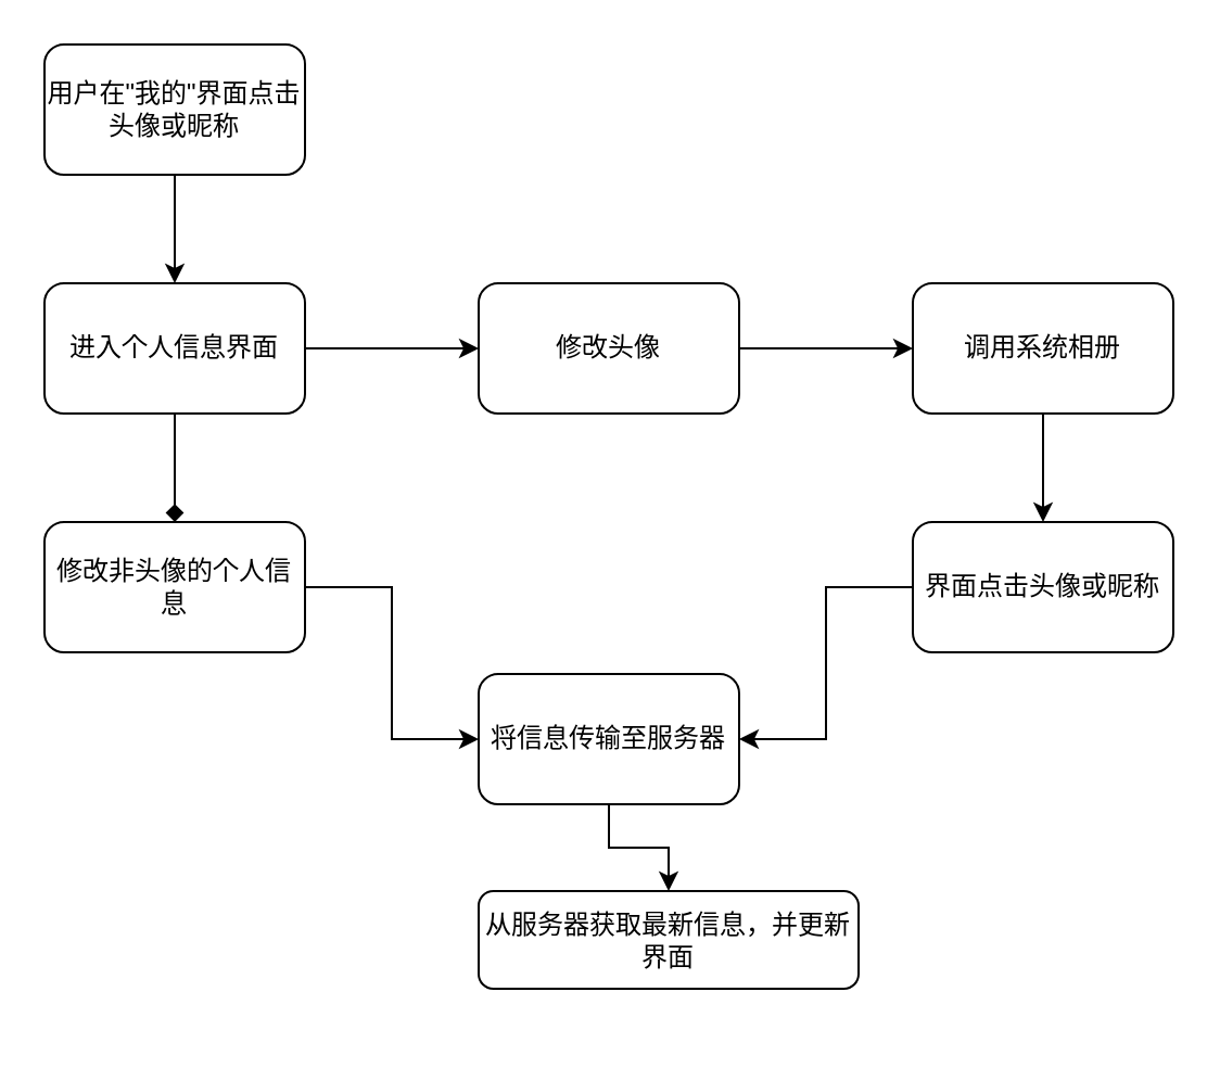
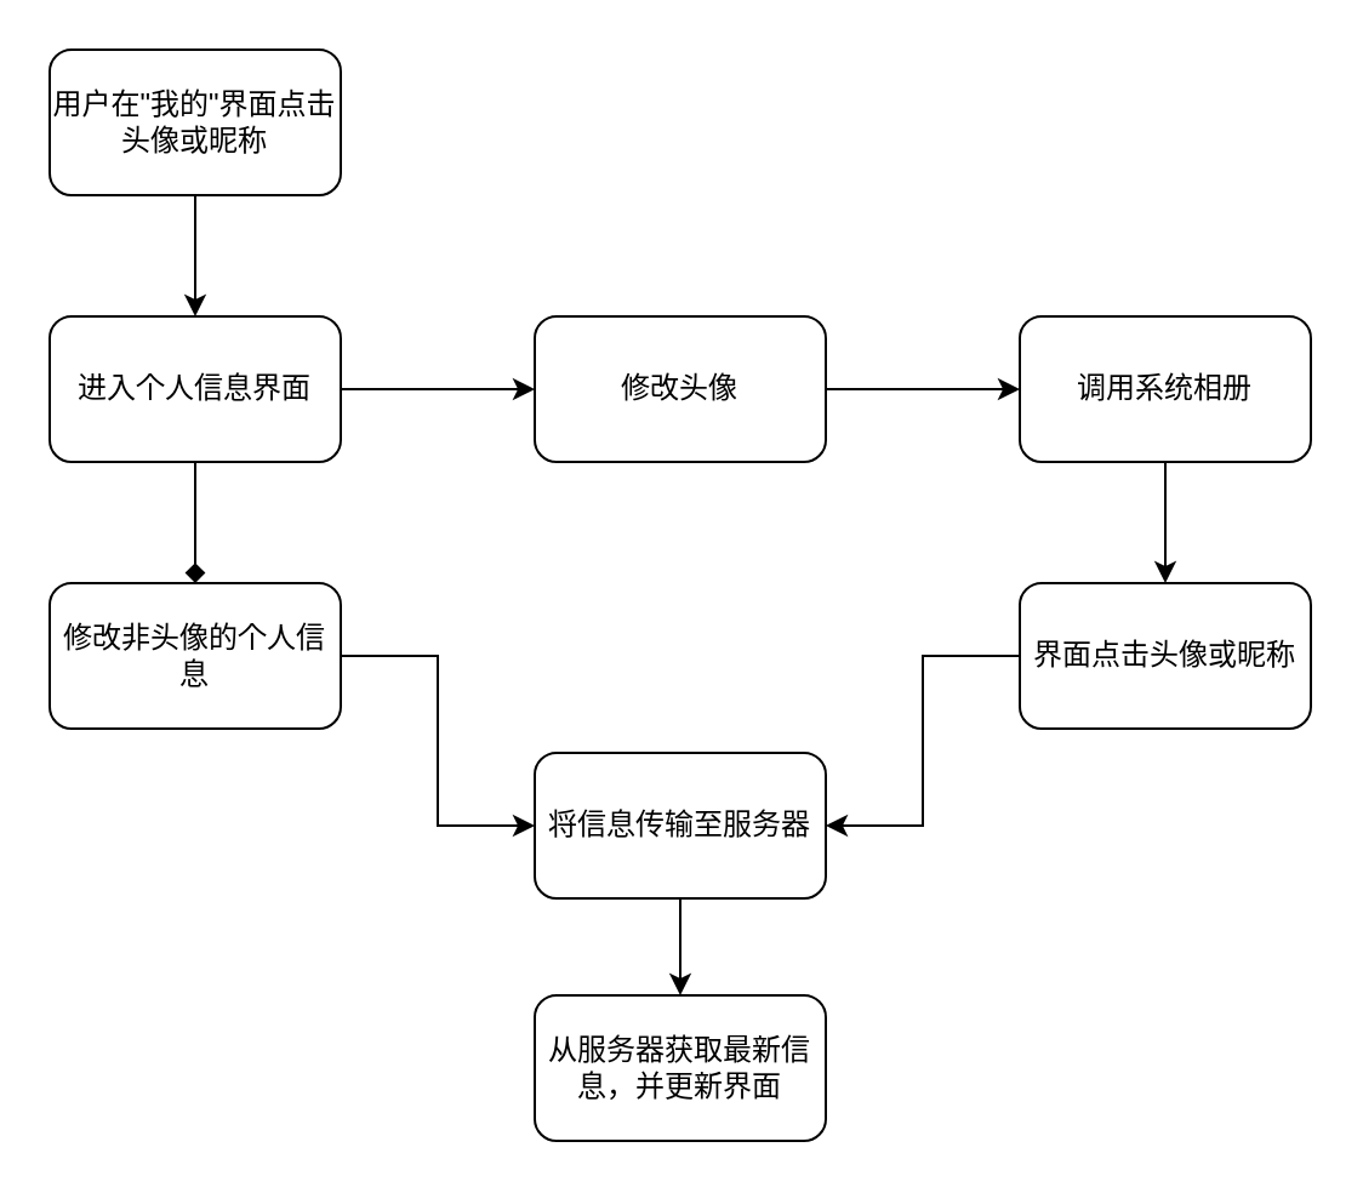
  <mxCell id="0" />
  <mxCell id="1" parent="0" />
  <mxCell id="2" value="" style="edgeStyle=orthogonalEdgeStyle;rounded=0;orthogonalLoop=1;jettySize=auto;html=1;" edge="1" parent="1" source="3" target="6"><mxGeometry relative="1" as="geometry" /></mxCell>
  <mxCell id="3" value="用户在&quot;我的&quot;界面点击头像或昵称" style="rounded=1;whiteSpace=wrap;html=1;" vertex="1" parent="1"><mxGeometry x="20" y="20" width="120" height="60" as="geometry" /></mxCell>
  <mxCell id="4" value="" style="edgeStyle=orthogonalEdgeStyle;rounded=0;orthogonalLoop=1;jettySize=auto;html=1;endArrow=diamond;" edge="1" parent="1" source="6" target="8"><mxGeometry relative="1" as="geometry" /></mxCell>
  <mxCell id="5" value="" style="edgeStyle=orthogonalEdgeStyle;rounded=0;orthogonalLoop=1;jettySize=auto;html=1;" edge="1" parent="1" source="6" target="10"><mxGeometry relative="1" as="geometry" /></mxCell>
  <mxCell id="6" value="进入个人信息界面" style="whiteSpace=wrap;html=1;rounded=1;" vertex="1" parent="1"><mxGeometry x="20" y="130" width="120" height="60" as="geometry" /></mxCell>
  <mxCell id="7" value="" style="edgeStyle=orthogonalEdgeStyle;rounded=0;orthogonalLoop=1;jettySize=auto;html=1;entryX=0;entryY=0.5;entryDx=0;entryDy=0;" edge="1" parent="1" source="8" target="16"><mxGeometry relative="1" as="geometry" /></mxCell>
  <mxCell id="8" value="修改非头像的个人信息" style="whiteSpace=wrap;html=1;rounded=1;" vertex="1" parent="1"><mxGeometry x="20" y="240" width="120" height="60" as="geometry" /></mxCell>
  <mxCell id="9" value="" style="edgeStyle=orthogonalEdgeStyle;rounded=0;orthogonalLoop=1;jettySize=auto;html=1;" edge="1" parent="1" source="10" target="12"><mxGeometry relative="1" as="geometry" /></mxCell>
  <mxCell id="10" value="修改头像" style="whiteSpace=wrap;html=1;rounded=1;" vertex="1" parent="1"><mxGeometry x="220" y="130" width="120" height="60" as="geometry" /></mxCell>
  <mxCell id="11" value="" style="edgeStyle=orthogonalEdgeStyle;rounded=0;orthogonalLoop=1;jettySize=auto;html=1;" edge="1" parent="1" source="12" target="14"><mxGeometry relative="1" as="geometry" /></mxCell>
  <mxCell id="12" value="调用系统相册" style="whiteSpace=wrap;html=1;rounded=1;" vertex="1" parent="1"><mxGeometry x="420" y="130" width="120" height="60" as="geometry" /></mxCell>
  <mxCell id="13" style="edgeStyle=orthogonalEdgeStyle;rounded=0;orthogonalLoop=1;jettySize=auto;html=1;exitX=0;exitY=0.5;exitDx=0;exitDy=0;entryX=1;entryY=0.5;entryDx=0;entryDy=0;" edge="1" parent="1" source="14" target="16"><mxGeometry relative="1" as="geometry" /></mxCell>
  <mxCell id="14" value="界面点击头像或昵称" style="whiteSpace=wrap;html=1;rounded=1;" vertex="1" parent="1"><mxGeometry x="420" y="240" width="120" height="60" as="geometry" /></mxCell>
  <mxCell id="15" value="" style="edgeStyle=orthogonalEdgeStyle;rounded=0;orthogonalLoop=1;jettySize=auto;html=1;" edge="1" parent="1" source="16" target="17"><mxGeometry relative="1" as="geometry" /></mxCell>
  <mxCell id="16" value="将信息传输至服务器" style="whiteSpace=wrap;html=1;rounded=1;" vertex="1" parent="1"><mxGeometry x="220" y="310" width="120" height="60" as="geometry" /></mxCell>
- <mxCell id="17" value="从服务器获取最新信息，并更新界面" style="whiteSpace=wrap;html=1;rounded=1;" vertex="1" parent="1"><mxGeometry x="220" y="410" width="175" height="45" as="geometry" /></mxCell>
+ <mxCell id="17" value="从服务器获取最新信息，并更新界面" style="whiteSpace=wrap;html=1;rounded=1;" vertex="1" parent="1"><mxGeometry x="220" y="410" width="120" height="60" as="geometry" /></mxCell>
